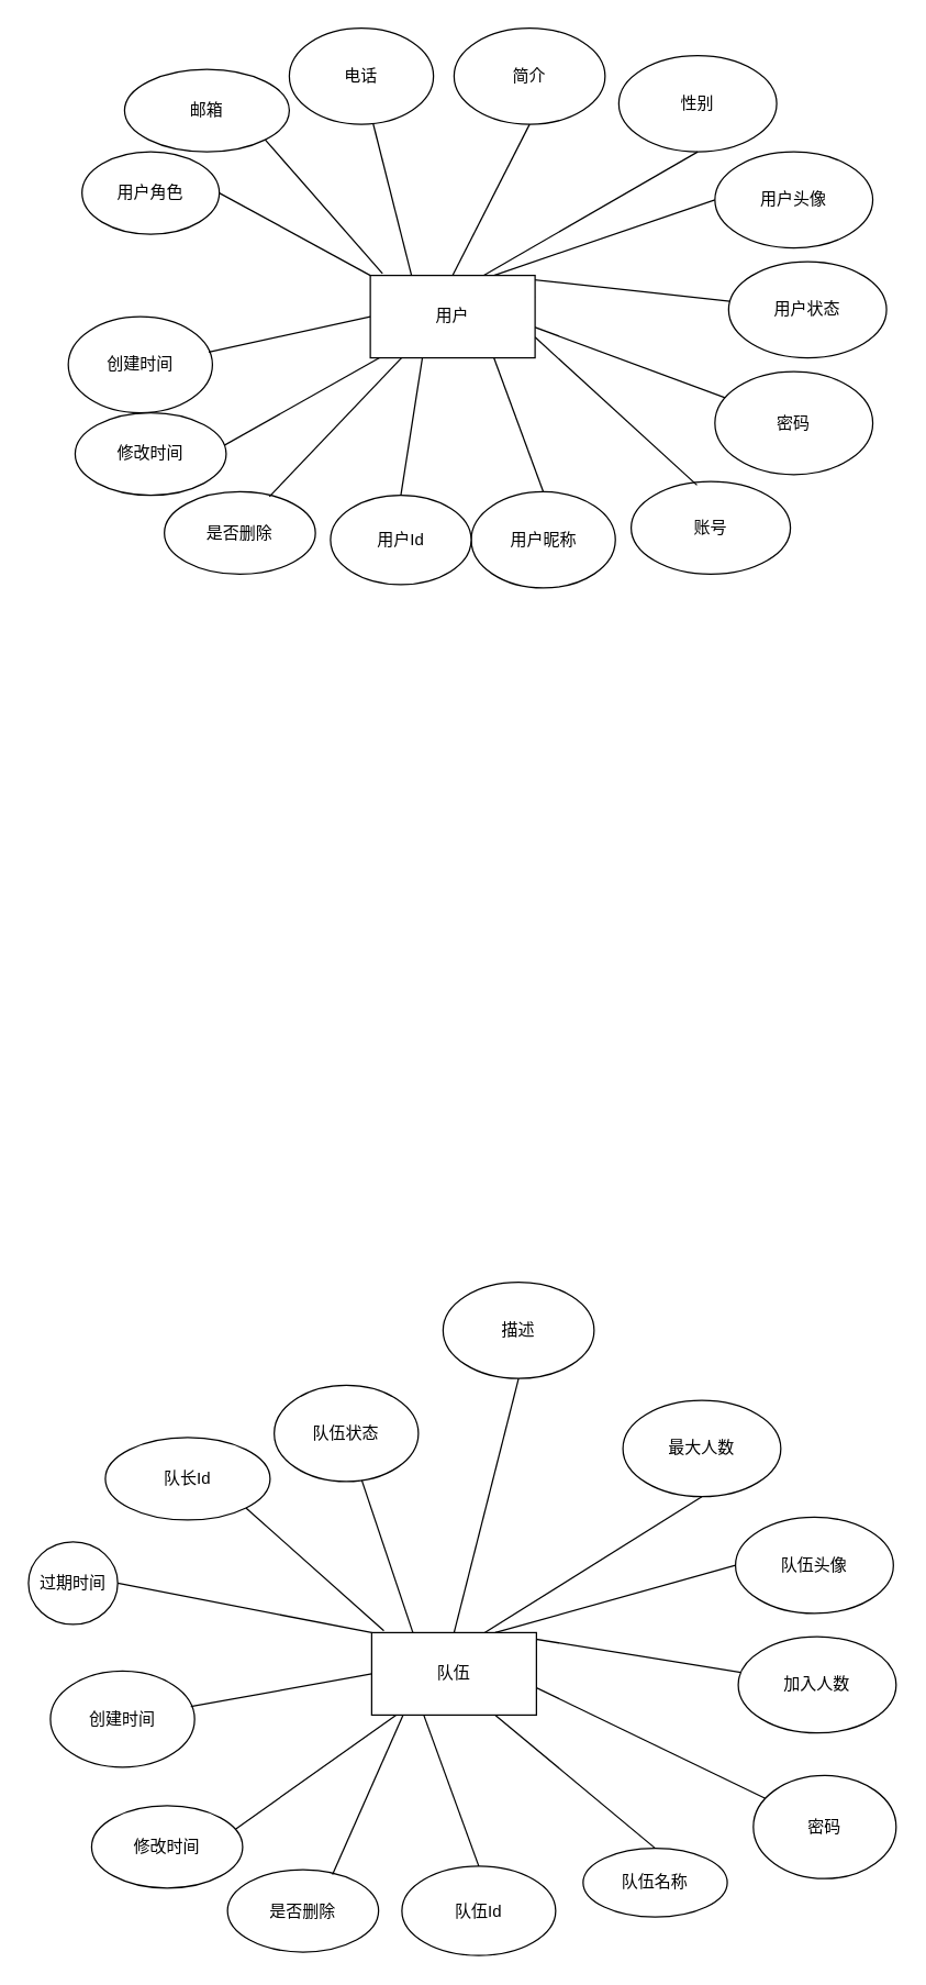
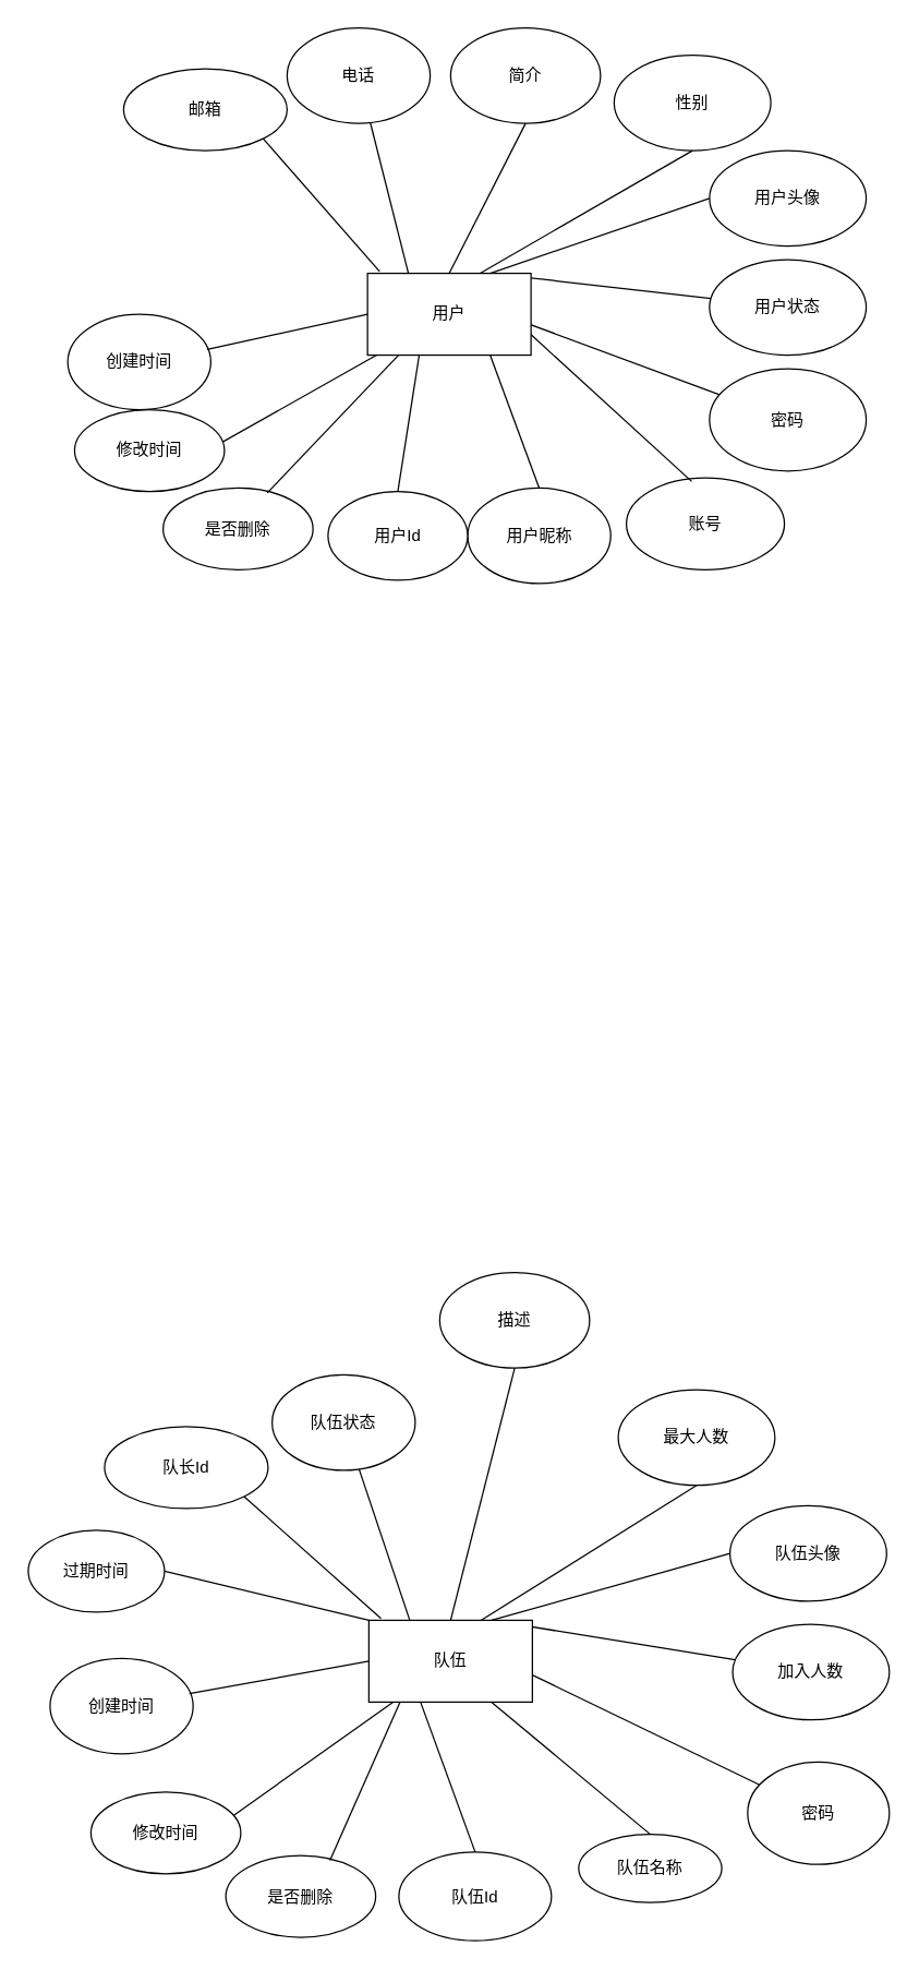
  <mxCell id="0" />
  <mxCell id="1" parent="0" />
  <mxCell id="2" value="性别" style="ellipse;whiteSpace=wrap;html=1;" vertex="1" parent="1"><mxGeometry x="450" y="40" width="115" height="70" as="geometry" /></mxCell>
  <mxCell id="3" value="" style="endArrow=none;html=1;rounded=0;entryX=0.5;entryY=1;entryDx=0;entryDy=0;exitX=0.672;exitY=0.018;exitDx=0;exitDy=0;exitPerimeter=0;" edge="1" parent="1" source="30" target="2"><mxGeometry width="50" height="50" relative="1" as="geometry"><mxPoint x="260" y="190" as="sourcePoint" /><mxPoint x="360" y="160" as="targetPoint" /></mxGeometry></mxCell>
  <mxCell id="4" value="" style="endArrow=none;html=1;rounded=0;exitX=0.75;exitY=0;exitDx=0;exitDy=0;entryX=0;entryY=0.5;entryDx=0;entryDy=0;" edge="1" parent="1" source="30" target="5"><mxGeometry width="50" height="50" relative="1" as="geometry"><mxPoint x="350" y="210" as="sourcePoint" /><mxPoint x="430" y="120" as="targetPoint" /></mxGeometry></mxCell>
  <mxCell id="5" value="用户头像" style="ellipse;whiteSpace=wrap;html=1;" vertex="1" parent="1"><mxGeometry x="520" y="110" width="115" height="70" as="geometry" /></mxCell>
  <mxCell id="6" value="" style="endArrow=none;html=1;rounded=0;exitX=0.75;exitY=0;exitDx=0;exitDy=0;" edge="1" parent="1" source="30" target="7"><mxGeometry width="50" height="50" relative="1" as="geometry"><mxPoint x="370" y="220" as="sourcePoint" /><mxPoint x="512.5" y="150" as="targetPoint" /><Array as="points" /></mxGeometry></mxCell>
- <mxCell id="7" value="用户状态" style="ellipse;whiteSpace=wrap;html=1;" vertex="1" parent="1"><mxGeometry x="530" y="190" width="115" height="70" as="geometry" /></mxCell>
+ <mxCell id="7" value="用户状态" style="ellipse;whiteSpace=wrap;html=1;" vertex="1" parent="1"><mxGeometry x="520" y="190" width="115" height="70" as="geometry" /></mxCell>
  <mxCell id="8" value="" style="endArrow=none;html=1;rounded=0;entryX=0.5;entryY=1;entryDx=0;entryDy=0;exitX=0.5;exitY=0;exitDx=0;exitDy=0;" edge="1" parent="1" source="12"><mxGeometry width="50" height="50" relative="1" as="geometry"><mxPoint x="310" y="350" as="sourcePoint" /><mxPoint x="306.91" y="260" as="targetPoint" /></mxGeometry></mxCell>
  <mxCell id="9" value="" style="endArrow=none;html=1;rounded=0;entryX=0.41;entryY=0.991;entryDx=0;entryDy=0;entryPerimeter=0;" edge="1" parent="1" target="32" source="30"><mxGeometry width="50" height="50" relative="1" as="geometry"><mxPoint x="350" y="450" as="sourcePoint" /><mxPoint x="442" y="370" as="targetPoint" /></mxGeometry></mxCell>
  <mxCell id="10" value="" style="endArrow=none;html=1;rounded=0;exitX=0.75;exitY=1;exitDx=0;exitDy=0;entryX=0.5;entryY=0;entryDx=0;entryDy=0;" edge="1" parent="1" source="30" target="11"><mxGeometry width="50" height="50" relative="1" as="geometry"><mxPoint x="382" y="470" as="sourcePoint" /><mxPoint x="524.5" y="400" as="targetPoint" /><Array as="points" /></mxGeometry></mxCell>
  <mxCell id="11" value="用户昵称" style="ellipse;whiteSpace=wrap;html=1;" vertex="1" parent="1"><mxGeometry x="342.5" y="357.5" width="105" height="70" as="geometry" /></mxCell>
  <mxCell id="12" value="用户Id" style="ellipse;whiteSpace=wrap;html=1;" vertex="1" parent="1"><mxGeometry x="240" y="360" width="102.5" height="65" as="geometry" /></mxCell>
  <mxCell id="13" value="账号" style="ellipse;whiteSpace=wrap;html=1;" vertex="1" parent="1"><mxGeometry x="459" y="350" width="116" height="67.5" as="geometry" /></mxCell>
  <mxCell id="14" value="电话" style="ellipse;whiteSpace=wrap;html=1;" vertex="1" parent="1"><mxGeometry x="210" y="20" width="105" height="70" as="geometry" /></mxCell>
  <mxCell id="15" value="密码" style="ellipse;whiteSpace=wrap;html=1;" vertex="1" parent="1"><mxGeometry x="520" y="270" width="115" height="75" as="geometry" /></mxCell>
  <mxCell id="16" value="简介" style="ellipse;whiteSpace=wrap;html=1;" vertex="1" parent="1"><mxGeometry x="330" y="20" width="110" height="70" as="geometry" /></mxCell>
  <mxCell id="17" value="" style="endArrow=none;html=1;rounded=0;entryX=1;entryY=0.75;entryDx=0;entryDy=0;exitX=0.413;exitY=0.039;exitDx=0;exitDy=0;exitPerimeter=0;" edge="1" parent="1" source="13" target="30"><mxGeometry width="50" height="50" relative="1" as="geometry"><mxPoint x="422.54" y="320" as="sourcePoint" /><mxPoint x="419.45" y="230" as="targetPoint" /></mxGeometry></mxCell>
  <mxCell id="18" value="" style="endArrow=none;html=1;rounded=0;entryX=1;entryY=0.75;entryDx=0;entryDy=0;" edge="1" parent="1" source="15"><mxGeometry width="50" height="50" relative="1" as="geometry"><mxPoint x="550" y="260" as="sourcePoint" /><mxPoint x="368" y="230" as="targetPoint" /></mxGeometry></mxCell>
  <mxCell id="19" value="邮箱" style="ellipse;whiteSpace=wrap;html=1;" vertex="1" parent="1"><mxGeometry x="90" y="50" width="120" height="60" as="geometry" /></mxCell>
- <mxCell id="20" value="用户角色" style="ellipse;whiteSpace=wrap;html=1;" vertex="1" parent="1"><mxGeometry x="59" y="110" width="100" height="60" as="geometry" /></mxCell>
  <mxCell id="21" style="edgeStyle=orthogonalEdgeStyle;rounded=0;orthogonalLoop=1;jettySize=auto;html=1;entryX=0;entryY=1;entryDx=0;entryDy=0;strokeColor=none;" edge="1" parent="1" source="23" target="30"><mxGeometry relative="1" as="geometry" /></mxCell>
  <mxCell id="22" style="edgeStyle=orthogonalEdgeStyle;orthogonalLoop=1;jettySize=auto;html=1;entryX=0;entryY=0.5;entryDx=0;entryDy=0;startArrow=none;startFill=0;endArrow=none;endFill=0;rounded=0;strokeColor=none;" edge="1" parent="1" source="32" target="30"><mxGeometry relative="1" as="geometry"><Array as="points"><mxPoint x="226" y="325" /><mxPoint x="226" y="260" /><mxPoint x="248" y="260" /></Array></mxGeometry></mxCell>
  <mxCell id="23" value="创建时间" style="ellipse;whiteSpace=wrap;html=1;" vertex="1" parent="1"><mxGeometry x="49" y="230" width="105" height="70" as="geometry" /></mxCell>
  <mxCell id="24" value="" style="endArrow=none;html=1;rounded=0;entryX=0.974;entryY=0.368;entryDx=0;entryDy=0;entryPerimeter=0;" edge="1" parent="1" target="23"><mxGeometry width="50" height="50" relative="1" as="geometry"><mxPoint x="269" y="230" as="sourcePoint" /><mxPoint x="200" y="310" as="targetPoint" /></mxGeometry></mxCell>
- <mxCell id="25" value="" style="endArrow=none;html=1;rounded=0;entryX=1;entryY=0.5;entryDx=0;entryDy=0;exitX=0;exitY=0;exitDx=0;exitDy=0;" edge="1" parent="1" source="30" target="20"><mxGeometry width="50" height="50" relative="1" as="geometry"><mxPoint x="258" y="225" as="sourcePoint" /><mxPoint x="203" y="243" as="targetPoint" /></mxGeometry></mxCell>
  <mxCell id="26" value="" style="endArrow=none;html=1;rounded=0;entryX=1;entryY=1;entryDx=0;entryDy=0;exitX=0.074;exitY=-0.022;exitDx=0;exitDy=0;exitPerimeter=0;" edge="1" parent="1" source="30" target="19"><mxGeometry width="50" height="50" relative="1" as="geometry"><mxPoint x="258" y="210" as="sourcePoint" /><mxPoint x="205" y="185" as="targetPoint" /></mxGeometry></mxCell>
  <mxCell id="27" value="" style="endArrow=none;html=1;rounded=0;exitX=0.25;exitY=0;exitDx=0;exitDy=0;" edge="1" parent="1" source="30" target="14"><mxGeometry width="50" height="50" relative="1" as="geometry"><mxPoint x="326.5" y="181" as="sourcePoint" /><mxPoint x="258" y="90" as="targetPoint" /></mxGeometry></mxCell>
  <mxCell id="28" value="" style="endArrow=none;html=1;rounded=0;entryX=0.5;entryY=1;entryDx=0;entryDy=0;exitX=0.5;exitY=0;exitDx=0;exitDy=0;" edge="1" parent="1" source="30" target="16"><mxGeometry width="50" height="50" relative="1" as="geometry"><mxPoint x="276" y="219" as="sourcePoint" /><mxPoint x="207" y="128" as="targetPoint" /></mxGeometry></mxCell>
  <mxCell id="29" value="" style="endArrow=none;html=1;rounded=0;exitX=0.75;exitY=0;exitDx=0;exitDy=0;" edge="1" parent="1" target="30"><mxGeometry width="50" height="50" relative="1" as="geometry"><mxPoint x="370" y="220" as="sourcePoint" /><mxPoint x="520" y="224" as="targetPoint" /><Array as="points" /></mxGeometry></mxCell>
  <mxCell id="30" value="用户" style="rounded=0;whiteSpace=wrap;html=1;" vertex="1" parent="1"><mxGeometry x="269" y="200" width="120" height="60" as="geometry" /></mxCell>
  <mxCell id="31" value="" style="edgeStyle=orthogonalEdgeStyle;orthogonalLoop=1;jettySize=auto;html=1;entryX=0;entryY=0.5;entryDx=0;entryDy=0;startArrow=none;startFill=0;endArrow=none;endFill=0;rounded=0;strokeColor=none;" edge="1" parent="1" source="23" target="32"><mxGeometry relative="1" as="geometry"><mxPoint x="102" y="300" as="sourcePoint" /><mxPoint x="269" y="230" as="targetPoint" /><Array as="points" /></mxGeometry></mxCell>
  <mxCell id="32" value="修改时间" style="ellipse;whiteSpace=wrap;html=1;" vertex="1" parent="1"><mxGeometry x="54" y="300" width="110" height="60" as="geometry" /></mxCell>
  <mxCell id="33" value="是否删除" style="ellipse;whiteSpace=wrap;html=1;" vertex="1" parent="1"><mxGeometry x="119" y="357.5" width="110" height="60" as="geometry" /></mxCell>
  <mxCell id="34" value="" style="endArrow=none;html=1;rounded=0;entryX=0.695;entryY=0.059;entryDx=0;entryDy=0;entryPerimeter=0;exitX=0.191;exitY=0.998;exitDx=0;exitDy=0;exitPerimeter=0;" edge="1" parent="1" source="30" target="33"><mxGeometry width="50" height="50" relative="1" as="geometry"><mxPoint x="286" y="270" as="sourcePoint" /><mxPoint x="109" y="369" as="targetPoint" /></mxGeometry></mxCell>
  <mxCell id="35" value="最大人数" style="ellipse;whiteSpace=wrap;html=1;" vertex="1" parent="1"><mxGeometry x="453" y="1019" width="115" height="70" as="geometry" /></mxCell>
  <mxCell id="36" value="" style="endArrow=none;html=1;rounded=0;entryX=0.5;entryY=1;entryDx=0;entryDy=0;exitX=0.672;exitY=0.018;exitDx=0;exitDy=0;exitPerimeter=0;" edge="1" parent="1" source="61" target="35"><mxGeometry width="50" height="50" relative="1" as="geometry"><mxPoint x="261" y="1178" as="sourcePoint" /><mxPoint x="361" y="1148" as="targetPoint" /></mxGeometry></mxCell>
  <mxCell id="37" value="" style="endArrow=none;html=1;rounded=0;exitX=0.75;exitY=0;exitDx=0;exitDy=0;entryX=0;entryY=0.5;entryDx=0;entryDy=0;" edge="1" parent="1" source="61" target="38"><mxGeometry width="50" height="50" relative="1" as="geometry"><mxPoint x="351" y="1198" as="sourcePoint" /><mxPoint x="431" y="1108" as="targetPoint" /></mxGeometry></mxCell>
  <mxCell id="38" value="队伍头像" style="ellipse;whiteSpace=wrap;html=1;" vertex="1" parent="1"><mxGeometry x="535" y="1104" width="115" height="70" as="geometry" /></mxCell>
  <mxCell id="39" value="" style="endArrow=none;html=1;rounded=0;exitX=0.75;exitY=0;exitDx=0;exitDy=0;" edge="1" parent="1" source="61" target="40"><mxGeometry width="50" height="50" relative="1" as="geometry"><mxPoint x="371" y="1208" as="sourcePoint" /><mxPoint x="513.5" y="1138" as="targetPoint" /><Array as="points" /></mxGeometry></mxCell>
  <mxCell id="40" value="加入人数" style="ellipse;whiteSpace=wrap;html=1;" vertex="1" parent="1"><mxGeometry x="537" y="1191" width="115" height="70" as="geometry" /></mxCell>
  <mxCell id="41" value="" style="endArrow=none;html=1;rounded=0;entryX=0.5;entryY=1;entryDx=0;entryDy=0;exitX=0.5;exitY=0;exitDx=0;exitDy=0;" edge="1" parent="1" source="45"><mxGeometry width="50" height="50" relative="1" as="geometry"><mxPoint x="311" y="1338" as="sourcePoint" /><mxPoint x="307.91" y="1248" as="targetPoint" /></mxGeometry></mxCell>
  <mxCell id="42" value="" style="endArrow=none;html=1;rounded=0;entryX=0.41;entryY=0.991;entryDx=0;entryDy=0;entryPerimeter=0;" edge="1" parent="1" source="61" target="63"><mxGeometry width="50" height="50" relative="1" as="geometry"><mxPoint x="351" y="1438" as="sourcePoint" /><mxPoint x="443" y="1358" as="targetPoint" /></mxGeometry></mxCell>
  <mxCell id="43" value="" style="endArrow=none;html=1;rounded=0;exitX=0.75;exitY=1;exitDx=0;exitDy=0;entryX=0.5;entryY=0;entryDx=0;entryDy=0;" edge="1" parent="1" source="61" target="44"><mxGeometry width="50" height="50" relative="1" as="geometry"><mxPoint x="383" y="1458" as="sourcePoint" /><mxPoint x="525.5" y="1388" as="targetPoint" /><Array as="points" /></mxGeometry></mxCell>
  <mxCell id="44" value="队伍名称" style="ellipse;whiteSpace=wrap;html=1;" vertex="1" parent="1"><mxGeometry x="424" y="1345" width="105" height="50" as="geometry" /></mxCell>
  <mxCell id="45" value="队伍Id" style="ellipse;whiteSpace=wrap;html=1;" vertex="1" parent="1"><mxGeometry x="292" y="1358" width="112" height="65" as="geometry" /></mxCell>
  <mxCell id="46" value="队伍状态" style="ellipse;whiteSpace=wrap;html=1;" vertex="1" parent="1"><mxGeometry x="199" y="1008" width="105" height="70" as="geometry" /></mxCell>
  <mxCell id="47" value="密码" style="ellipse;whiteSpace=wrap;html=1;" vertex="1" parent="1"><mxGeometry x="548" y="1292" width="104" height="75" as="geometry" /></mxCell>
  <mxCell id="48" value="描述" style="ellipse;whiteSpace=wrap;html=1;" vertex="1" parent="1"><mxGeometry x="322" y="933" width="110" height="70" as="geometry" /></mxCell>
  <mxCell id="49" value="" style="endArrow=none;html=1;rounded=0;entryX=1;entryY=0.75;entryDx=0;entryDy=0;" edge="1" parent="1" source="47"><mxGeometry width="50" height="50" relative="1" as="geometry"><mxPoint x="551" y="1248" as="sourcePoint" /><mxPoint x="369" y="1218" as="targetPoint" /></mxGeometry></mxCell>
  <mxCell id="50" value="队长Id" style="ellipse;whiteSpace=wrap;html=1;" vertex="1" parent="1"><mxGeometry x="76" y="1046" width="120" height="60" as="geometry" /></mxCell>
- <mxCell id="51" value="过期时间" style="ellipse;whiteSpace=wrap;html=1;" vertex="1" parent="1"><mxGeometry x="20" y="1122" width="65" height="60" as="geometry" /></mxCell>
+ <mxCell id="51" value="过期时间" style="ellipse;whiteSpace=wrap;html=1;" vertex="1" parent="1"><mxGeometry x="20" y="1122" width="100" height="60" as="geometry" /></mxCell>
  <mxCell id="52" style="edgeStyle=orthogonalEdgeStyle;rounded=0;orthogonalLoop=1;jettySize=auto;html=1;entryX=0;entryY=1;entryDx=0;entryDy=0;strokeColor=none;" edge="1" parent="1" source="54" target="61"><mxGeometry relative="1" as="geometry" /></mxCell>
  <mxCell id="53" style="edgeStyle=orthogonalEdgeStyle;orthogonalLoop=1;jettySize=auto;html=1;entryX=0;entryY=0.5;entryDx=0;entryDy=0;startArrow=none;startFill=0;endArrow=none;endFill=0;rounded=0;strokeColor=none;" edge="1" parent="1" source="63" target="61"><mxGeometry relative="1" as="geometry"><Array as="points"><mxPoint x="227" y="1313" /><mxPoint x="227" y="1248" /><mxPoint x="249" y="1248" /></Array></mxGeometry></mxCell>
  <mxCell id="54" value="创建时间" style="ellipse;whiteSpace=wrap;html=1;" vertex="1" parent="1"><mxGeometry x="36" y="1216" width="105" height="70" as="geometry" /></mxCell>
  <mxCell id="55" value="" style="endArrow=none;html=1;rounded=0;entryX=0.974;entryY=0.368;entryDx=0;entryDy=0;entryPerimeter=0;" edge="1" parent="1" target="54"><mxGeometry width="50" height="50" relative="1" as="geometry"><mxPoint x="270" y="1218" as="sourcePoint" /><mxPoint x="201" y="1298" as="targetPoint" /></mxGeometry></mxCell>
  <mxCell id="56" value="" style="endArrow=none;html=1;rounded=0;entryX=1;entryY=0.5;entryDx=0;entryDy=0;exitX=0;exitY=0;exitDx=0;exitDy=0;" edge="1" parent="1" source="61" target="51"><mxGeometry width="50" height="50" relative="1" as="geometry"><mxPoint x="259" y="1213" as="sourcePoint" /><mxPoint x="204" y="1231" as="targetPoint" /></mxGeometry></mxCell>
  <mxCell id="57" value="" style="endArrow=none;html=1;rounded=0;entryX=1;entryY=1;entryDx=0;entryDy=0;exitX=0.074;exitY=-0.022;exitDx=0;exitDy=0;exitPerimeter=0;" edge="1" parent="1" source="61" target="50"><mxGeometry width="50" height="50" relative="1" as="geometry"><mxPoint x="259" y="1198" as="sourcePoint" /><mxPoint x="206" y="1173" as="targetPoint" /></mxGeometry></mxCell>
  <mxCell id="58" value="" style="endArrow=none;html=1;rounded=0;exitX=0.25;exitY=0;exitDx=0;exitDy=0;" edge="1" parent="1" source="61" target="46"><mxGeometry width="50" height="50" relative="1" as="geometry"><mxPoint x="327.5" y="1169" as="sourcePoint" /><mxPoint x="259" y="1078" as="targetPoint" /></mxGeometry></mxCell>
  <mxCell id="59" value="" style="endArrow=none;html=1;rounded=0;entryX=0.5;entryY=1;entryDx=0;entryDy=0;exitX=0.5;exitY=0;exitDx=0;exitDy=0;" edge="1" parent="1" source="61" target="48"><mxGeometry width="50" height="50" relative="1" as="geometry"><mxPoint x="277" y="1207" as="sourcePoint" /><mxPoint x="208" y="1116" as="targetPoint" /></mxGeometry></mxCell>
  <mxCell id="60" value="" style="endArrow=none;html=1;rounded=0;exitX=0.75;exitY=0;exitDx=0;exitDy=0;" edge="1" parent="1" target="61"><mxGeometry width="50" height="50" relative="1" as="geometry"><mxPoint x="371" y="1208" as="sourcePoint" /><mxPoint x="521" y="1212" as="targetPoint" /><Array as="points" /></mxGeometry></mxCell>
  <mxCell id="61" value="队伍" style="rounded=0;whiteSpace=wrap;html=1;" vertex="1" parent="1"><mxGeometry x="270" y="1188" width="120" height="60" as="geometry" /></mxCell>
  <mxCell id="62" value="" style="edgeStyle=orthogonalEdgeStyle;orthogonalLoop=1;jettySize=auto;html=1;entryX=0;entryY=0.5;entryDx=0;entryDy=0;startArrow=none;startFill=0;endArrow=none;endFill=0;rounded=0;strokeColor=none;" edge="1" parent="1" source="54" target="63"><mxGeometry relative="1" as="geometry"><mxPoint x="103" y="1288" as="sourcePoint" /><mxPoint x="270" y="1218" as="targetPoint" /><Array as="points" /></mxGeometry></mxCell>
  <mxCell id="63" value="修改时间" style="ellipse;whiteSpace=wrap;html=1;" vertex="1" parent="1"><mxGeometry x="66" y="1314" width="110" height="60" as="geometry" /></mxCell>
  <mxCell id="64" value="是否删除" style="ellipse;whiteSpace=wrap;html=1;" vertex="1" parent="1"><mxGeometry x="165" y="1360.5" width="110" height="60" as="geometry" /></mxCell>
  <mxCell id="65" value="" style="endArrow=none;html=1;rounded=0;entryX=0.695;entryY=0.059;entryDx=0;entryDy=0;entryPerimeter=0;exitX=0.191;exitY=0.998;exitDx=0;exitDy=0;exitPerimeter=0;" edge="1" parent="1" source="61" target="64"><mxGeometry width="50" height="50" relative="1" as="geometry"><mxPoint x="287" y="1258" as="sourcePoint" /><mxPoint x="110" y="1357" as="targetPoint" /></mxGeometry></mxCell>
